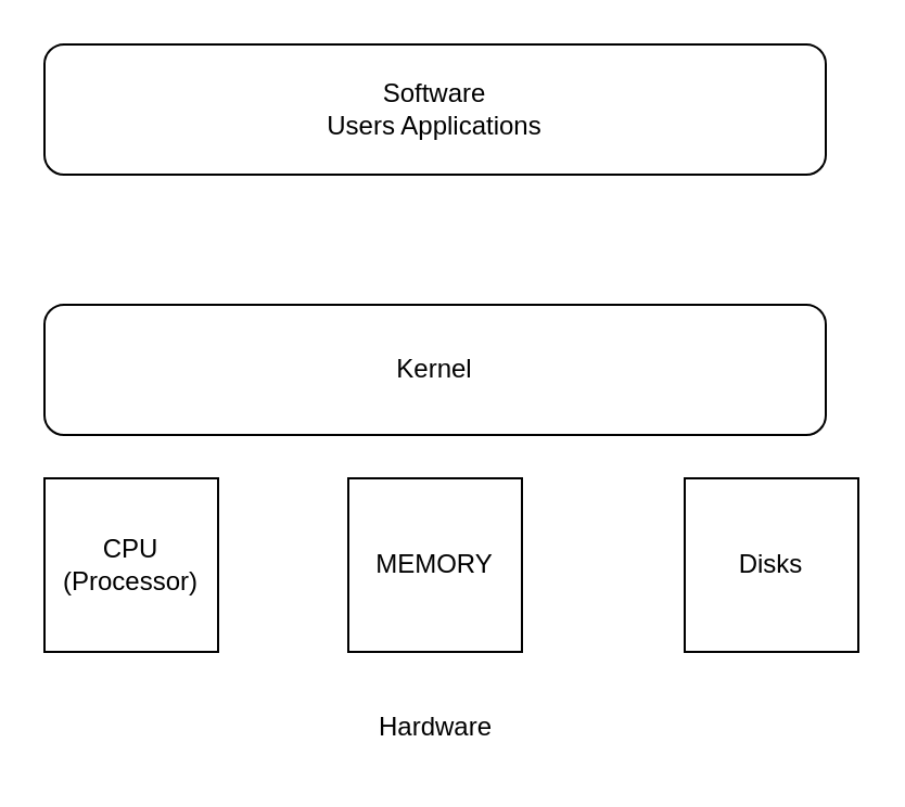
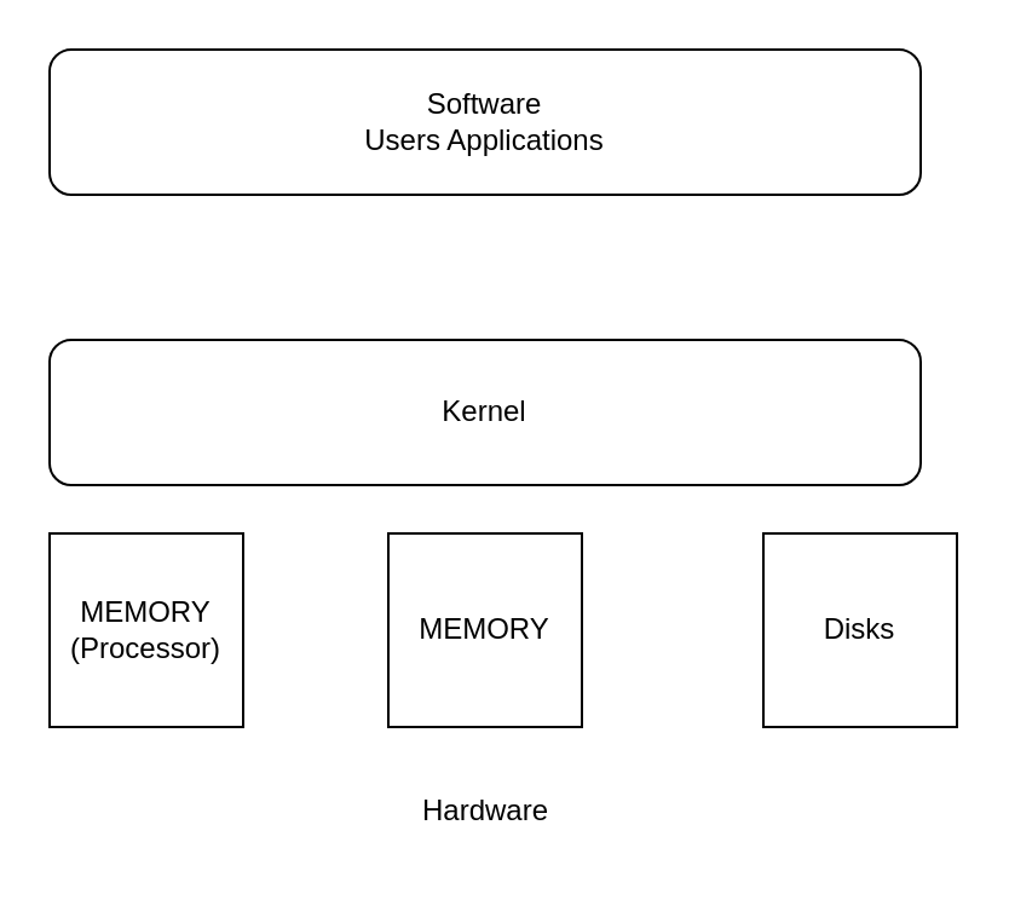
  <mxCell id="0" />
  <mxCell id="1" parent="0" />
  <mxCell id="2" value="Software&lt;br&gt;Users Applications" style="rounded=1;whiteSpace=wrap;html=1;" vertex="1" parent="1"><mxGeometry x="20" y="20" width="360" height="60" as="geometry" /></mxCell>
  <mxCell id="3" value="Kernel" style="rounded=1;whiteSpace=wrap;html=1;" vertex="1" parent="1"><mxGeometry x="20" y="140" width="360" height="60" as="geometry" /></mxCell>
- <mxCell id="4" value="CPU&lt;br&gt;(Processor)" style="whiteSpace=wrap;html=1;aspect=fixed;" vertex="1" parent="1"><mxGeometry x="20" y="220" width="80" height="80" as="geometry" /></mxCell>
+ <mxCell id="4" value="MEMORY&lt;br&gt;(Processor)" style="whiteSpace=wrap;html=1;aspect=fixed;" vertex="1" parent="1"><mxGeometry x="20" y="220" width="80" height="80" as="geometry" /></mxCell>
  <mxCell id="5" value="MEMORY" style="whiteSpace=wrap;html=1;aspect=fixed;" vertex="1" parent="1"><mxGeometry x="160" y="220" width="80" height="80" as="geometry" /></mxCell>
  <mxCell id="6" value="Disks" style="whiteSpace=wrap;html=1;aspect=fixed;" vertex="1" parent="1"><mxGeometry x="315" y="220" width="80" height="80" as="geometry" /></mxCell>
  <mxCell id="7" value="Hardware" style="text;html=1;align=center;verticalAlign=middle;resizable=0;points=[];autosize=1;strokeColor=none;fillColor=none;" vertex="1" parent="1"><mxGeometry x="160" y="320" width="80" height="30" as="geometry" /></mxCell>
